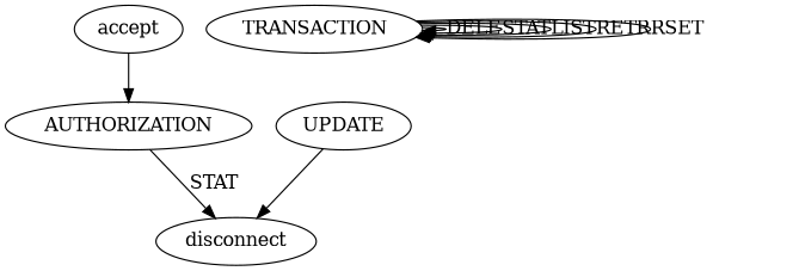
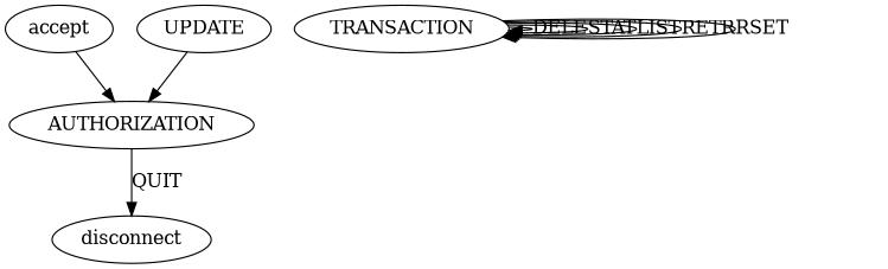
  digraph {
    accept
    AUTHORIZATION
    disconnect
    TRANSACTION
    UPDATE
    accept -> AUTHORIZATION
-   AUTHORIZATION -> disconnect [label=STAT]
+   AUTHORIZATION -> disconnect [label=QUIT]
    TRANSACTION -> TRANSACTION [label=DELE]
    TRANSACTION -> TRANSACTION [label=STAT]
    TRANSACTION -> TRANSACTION [label=LIST]
    TRANSACTION -> TRANSACTION [label=RETR]
    TRANSACTION -> TRANSACTION [label=RSET]
-   UPDATE -> disconnect
+   UPDATE -> AUTHORIZATION
  }
